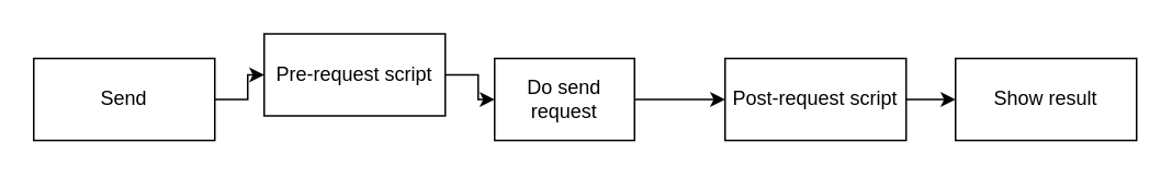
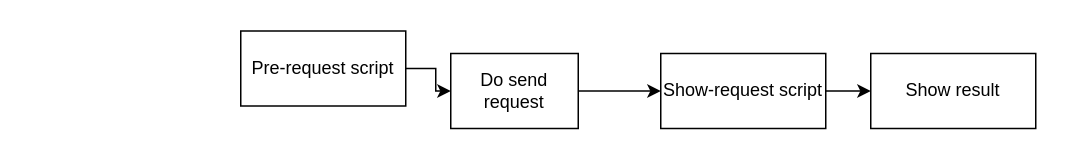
  <mxCell id="0" />
  <mxCell id="1" parent="0" />
- <mxCell id="2" value="" style="edgeStyle=orthogonalEdgeStyle;rounded=0;orthogonalLoop=1;jettySize=auto;html=1;" edge="1" parent="1" source="3" target="5"><mxGeometry relative="1" as="geometry" /></mxCell>
- <mxCell id="3" value="Send" style="rounded=0;whiteSpace=wrap;html=1;" vertex="1" parent="1"><mxGeometry x="20" y="35" width="110" height="50" as="geometry" /></mxCell>
  <mxCell id="4" value="" style="edgeStyle=orthogonalEdgeStyle;rounded=0;orthogonalLoop=1;jettySize=auto;html=1;" edge="1" parent="1" source="5" target="7"><mxGeometry relative="1" as="geometry" /></mxCell>
  <mxCell id="5" value="Pre-request script" style="rounded=0;whiteSpace=wrap;html=1;" vertex="1" parent="1"><mxGeometry x="160" y="20" width="110" height="50" as="geometry" /></mxCell>
  <mxCell id="6" value="" style="edgeStyle=orthogonalEdgeStyle;rounded=0;orthogonalLoop=1;jettySize=auto;html=1;" edge="1" parent="1" source="7" target="9"><mxGeometry relative="1" as="geometry" /></mxCell>
  <mxCell id="7" value="Do send request" style="rounded=0;whiteSpace=wrap;html=1;" vertex="1" parent="1"><mxGeometry x="300" y="35" width="85" height="50" as="geometry" /></mxCell>
  <mxCell id="8" value="" style="edgeStyle=orthogonalEdgeStyle;rounded=0;orthogonalLoop=1;jettySize=auto;html=1;" edge="1" parent="1" source="9" target="10"><mxGeometry relative="1" as="geometry" /></mxCell>
- <mxCell id="9" value="Post-request script" style="rounded=0;whiteSpace=wrap;html=1;" vertex="1" parent="1"><mxGeometry x="440" y="35" width="110" height="50" as="geometry" /></mxCell>
+ <mxCell id="9" value="Show-request script" style="rounded=0;whiteSpace=wrap;html=1;" vertex="1" parent="1"><mxGeometry x="440" y="35" width="110" height="50" as="geometry" /></mxCell>
  <mxCell id="10" value="Show result" style="rounded=0;whiteSpace=wrap;html=1;" vertex="1" parent="1"><mxGeometry x="580" y="35" width="110" height="50" as="geometry" /></mxCell>
